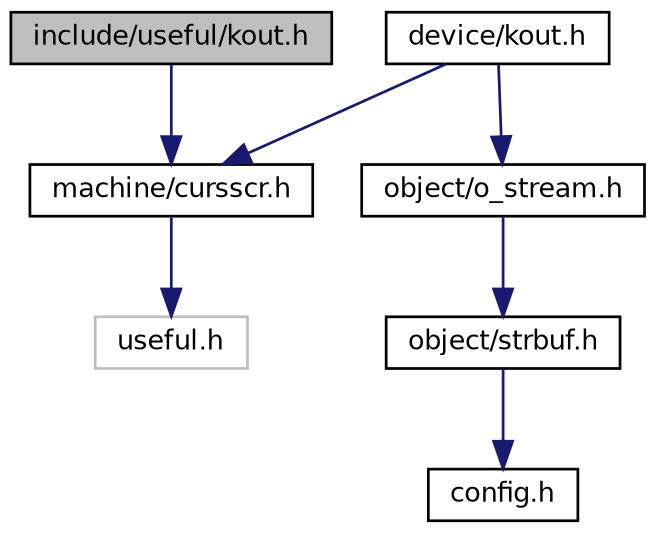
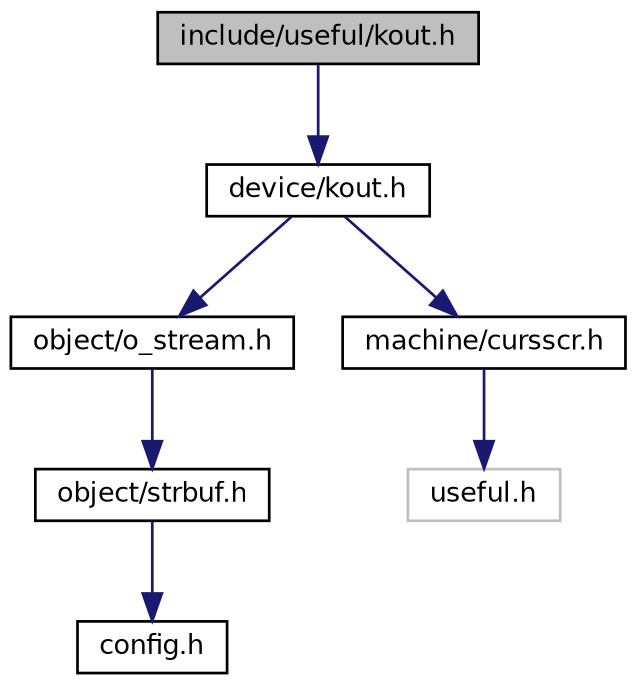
  digraph {
    node [color=black fontname=Helvetica fontsize=10 shape=record]
    edge [color=midnightblue fontname=Helvetica fontsize=10 labelfontname=Helvetica labelfontsize=10 style=solid]
    n1 [fillcolor=grey75 fontcolor=black height=0.2 label="include/useful/kout.h" style=filled width=0.4]
    n2 [height=0.2 label="device/kout.h" width=0.4]
    n3 [height=0.2 label="object/o_stream.h" width=0.4]
    n4 [height=0.2 label="machine/cursscr.h" width=0.4]
    n5 [height=0.2 label="object/strbuf.h" width=0.4]
    n6 [color=grey75 height=0.2 label="useful.h" width=0.4]
    n7 [height=0.2 label="config.h" width=0.4]
-   n1 -> n4
+   n1 -> n2
    n2 -> n3
    n2 -> n4
    n3 -> n5
    n4 -> n6
    n5 -> n7
  }
